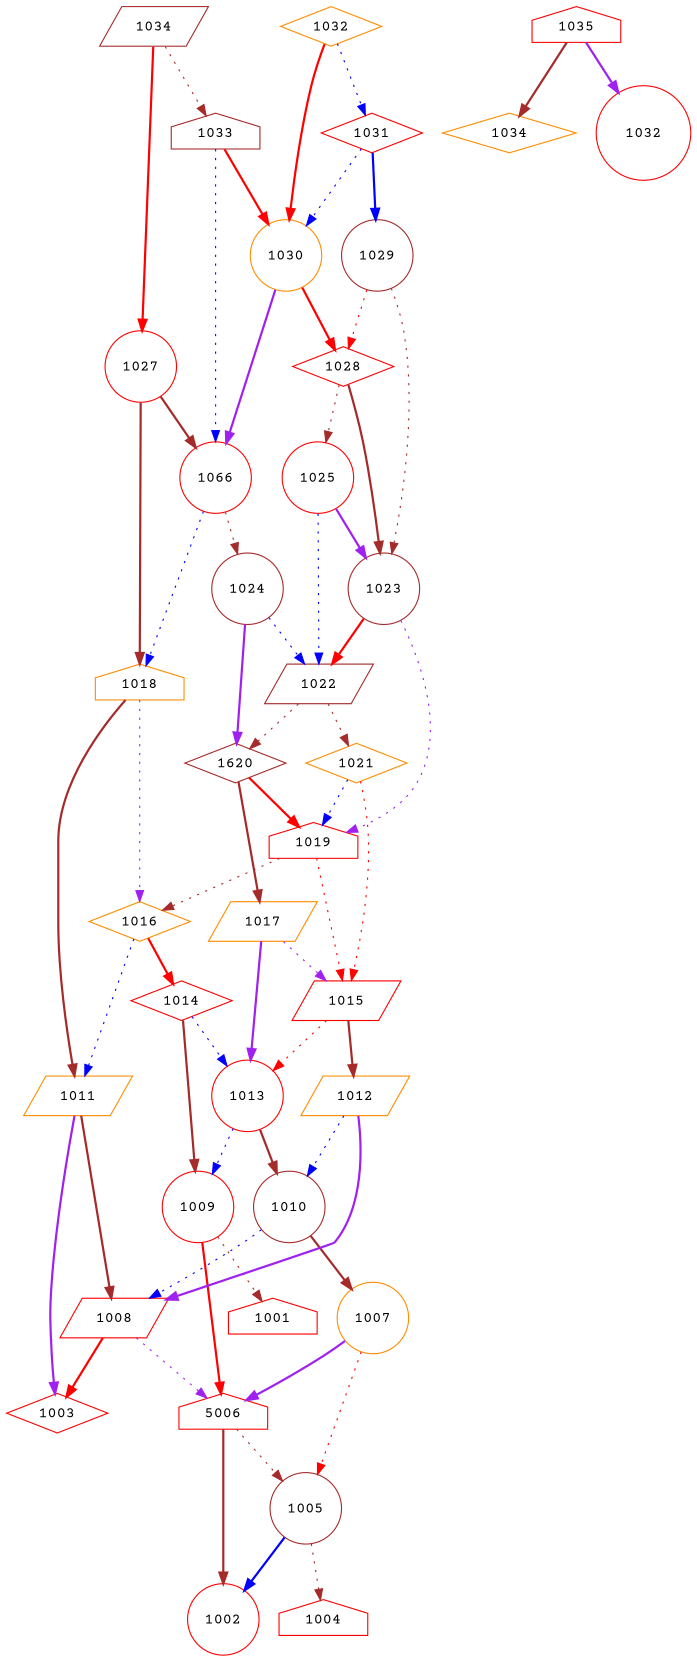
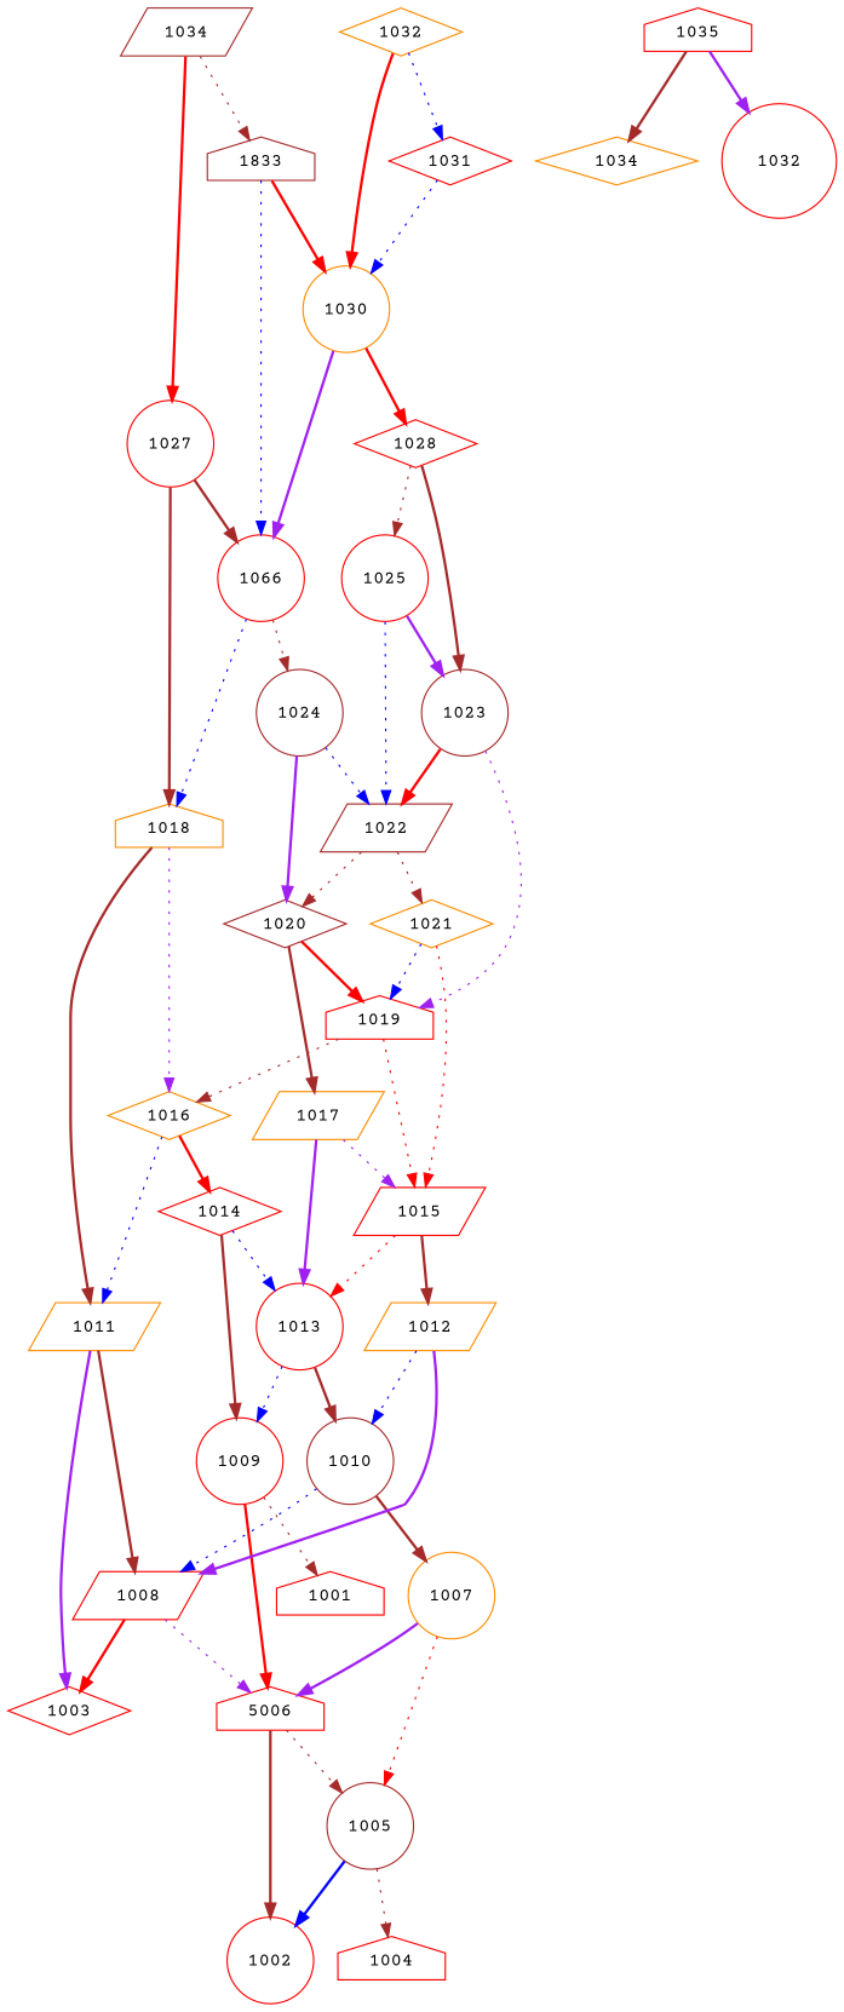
  digraph {
    fontname="Courier Prime"
    node [color=red fontname="Courier Prime" shape=circle]
    edge [color=brown fontname="Courier Prime" style=bold]
    1005 [color=brown]
    1002
    1004 [shape=house]
    n4 [label=5006 shape=house]
    1007 [color=darkorange]
    1008 [shape=parallelogram]
    1003 [shape=diamond]
    1009
    1001 [shape=house]
    1010 [color=brown]
    1011 [color=darkorange shape=parallelogram]
    1012 [color=darkorange shape=parallelogram]
    1013
    1014 [shape=diamond]
    1015 [shape=parallelogram]
    1016 [color=darkorange shape=diamond]
    1017 [color=darkorange shape=parallelogram]
    1018 [color=darkorange shape=house]
    1019 [shape=house]
-   1020 [color=brown shape=diamond label=1620]
+   1020 [color=brown shape=diamond]
    1021 [color=darkorange shape=diamond]
    1022 [color=brown shape=parallelogram]
    1023 [color=brown]
    1024 [color=brown]
    1025
    n26 [label=1066]
    1027
    1028 [shape=diamond]
-   1029 [color=brown]
    1030 [color=darkorange]
    1031 [shape=diamond]
    1032 [color=darkorange shape=diamond]
-   1033 [color=brown shape=house]
+   1033 [color=brown shape=house label=1833]
    1034 [color=brown shape=parallelogram]
    1035 [shape=house]
    " 1034 " [color=darkorange shape=diamond]
    " 1032 "
    1005 -> 1002 [color=blue]
    1005 -> 1004 [style=dotted]
    n4 -> 1005 [style=dotted]
    n4 -> 1002
    1007 -> 1005 [color=red style=dotted]
    1007 -> n4 [color=purple]
    1008 -> n4 [color=purple style=dotted]
    1008 -> 1003 [color=red]
    1009 -> n4 [color=red]
    1009 -> 1001 [style=dotted]
    1010 -> 1007
    1010 -> 1008 [color=blue style=dotted]
    1011 -> 1008
    1011 -> 1003 [color=purple]
    1012 -> 1008 [color=purple]
    1012 -> 1010 [color=blue style=dotted]
    1013 -> 1009 [color=blue style=dotted]
    1013 -> 1010
    1014 -> 1009
    1014 -> 1013 [color=blue style=dotted]
    1015 -> 1012
    1015 -> 1013 [color=red style=dotted]
    1016 -> 1011 [color=blue style=dotted]
    1016 -> 1014 [color=red]
    1017 -> 1013 [color=purple]
    1017 -> 1015 [color=purple style=dotted]
    1018 -> 1011
    1018 -> 1016 [color=purple style=dotted]
    1019 -> 1015 [color=red style=dotted]
    1019 -> 1016 [style=dotted]
    1020 -> 1017
    1020 -> 1019 [color=red]
    1021 -> 1015 [color=red style=dotted]
    1021 -> 1019 [color=blue style=dotted]
    1022 -> 1020 [style=dotted]
    1022 -> 1021 [style=dotted]
    1023 -> 1019 [color=purple style=dotted]
    1023 -> 1022 [color=red]
    1024 -> 1020 [color=purple]
    1024 -> 1022 [color=blue style=dotted]
    1025 -> 1022 [color=blue style=dotted]
    1025 -> 1023 [color=purple]
    n26 -> 1018 [color=blue style=dotted]
    n26 -> 1024 [style=dotted]
    1027 -> 1018
    1027 -> n26
    1028 -> 1023
    1028 -> 1025 [style=dotted]
-   1029 -> 1023 [style=dotted]
-   1029 -> 1028 [color=red style=dotted]
    1030 -> n26 [color=purple]
    1030 -> 1028 [color=red]
-   1031 -> 1029 [color=blue]
    1031 -> 1030 [color=blue style=dotted]
    1032 -> 1030 [color=red]
    1032 -> 1031 [color=blue style=dotted]
    1033 -> n26 [color=blue style=dotted]
    1033 -> 1030 [color=red]
    1034 -> 1027 [color=red]
    1034 -> 1033 [style=dotted]
    1035 -> " 1034 "
    1035 -> " 1032 " [color=purple]
  }
